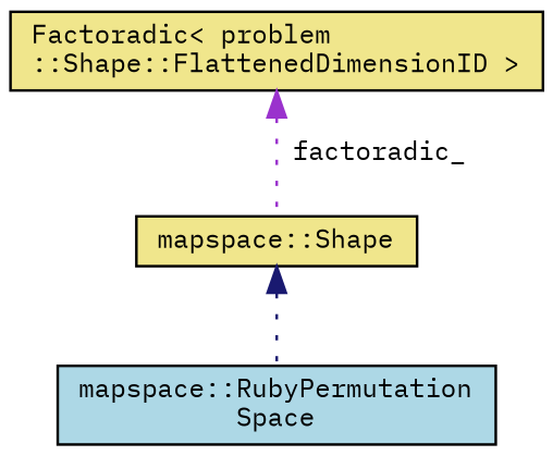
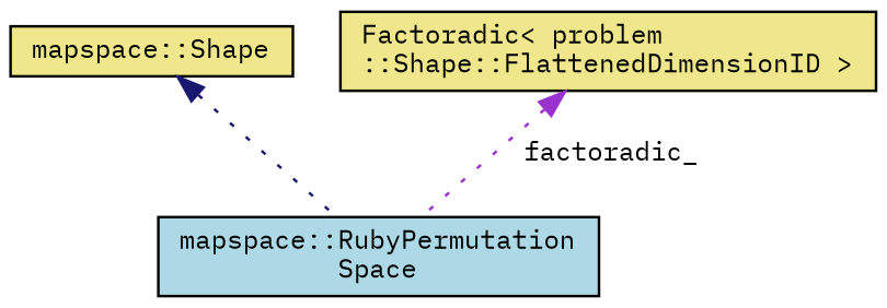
  digraph {
    fontname="IBM Plex Mono"
    node [color=black fillcolor=khaki fontname="IBM Plex Mono" fontsize=10 shape=record style=filled]
    edge [dir=back fontname="IBM Plex Mono" fontsize=10 labelfontname=Helvetica labelfontsize=10 style=dotted]
    n1 [fillcolor=lightblue fontcolor=black height=0.2 label="mapspace::RubyPermutation\lSpace" width=0.4]
    n2 [height=0.2 label="mapspace::Shape" width=0.4]
    n3 [height=0.2 label="Factoradic\< problem\l::Shape::FlattenedDimensionID \>" width=0.4]
    n2 -> n1 [color=midnightblue]
-   n3 -> n2 [color=darkorchid3 label=" factoradic_"]
+   n3 -> n1 [color=darkorchid3 label=" factoradic_"]
  }
